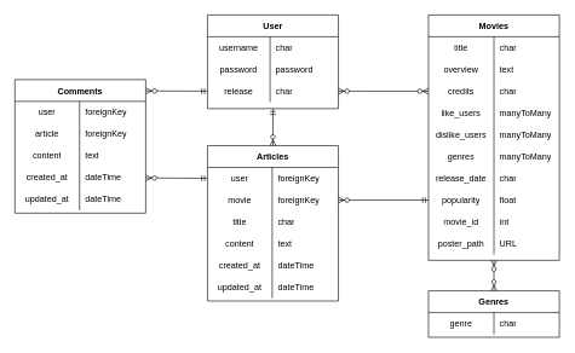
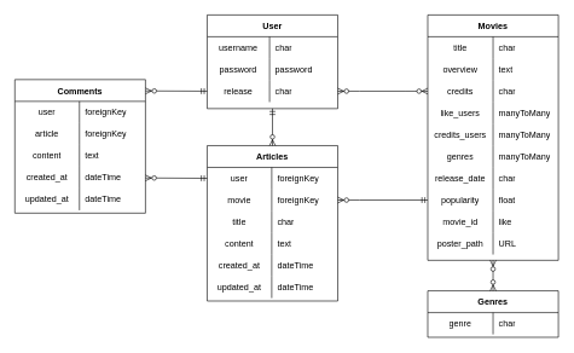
  <mxCell id="0" />
  <mxCell id="1" parent="0" />
  <mxCell id="2" value="User" style="shape=table;startSize=30;container=1;collapsible=0;childLayout=tableLayout;fixedRows=1;rowLines=0;fontStyle=1;" parent="1" vertex="1"><mxGeometry x="285" y="20" width="180" height="129" as="geometry" /></mxCell>
  <mxCell id="3" value="" style="shape=tableRow;horizontal=0;startSize=0;swimlaneHead=0;swimlaneBody=0;top=0;left=0;bottom=0;right=0;collapsible=0;dropTarget=0;fillColor=none;points=[[0,0.5],[1,0.5]];portConstraint=eastwest;" parent="2" vertex="1"><mxGeometry y="30" width="180" height="30" as="geometry" /></mxCell>
  <mxCell id="4" value="username" style="shape=partialRectangle;html=1;whiteSpace=wrap;connectable=0;fillColor=none;top=0;left=0;bottom=0;right=0;overflow=hidden;pointerEvents=1;" parent="3" vertex="1"><mxGeometry width="86" height="30" as="geometry"><mxRectangle width="86" height="30" as="alternateBounds" /></mxGeometry></mxCell>
  <mxCell id="5" value="char" style="shape=partialRectangle;html=1;whiteSpace=wrap;connectable=0;fillColor=none;top=0;left=0;bottom=0;right=0;align=left;spacingLeft=6;overflow=hidden;" parent="3" vertex="1"><mxGeometry x="86" width="94" height="30" as="geometry"><mxRectangle width="94" height="30" as="alternateBounds" /></mxGeometry></mxCell>
  <mxCell id="6" value="" style="shape=tableRow;horizontal=0;startSize=0;swimlaneHead=0;swimlaneBody=0;top=0;left=0;bottom=0;right=0;collapsible=0;dropTarget=0;fillColor=none;points=[[0,0.5],[1,0.5]];portConstraint=eastwest;" parent="2" vertex="1"><mxGeometry y="60" width="180" height="30" as="geometry" /></mxCell>
  <mxCell id="7" value="password" style="shape=partialRectangle;html=1;whiteSpace=wrap;connectable=0;fillColor=none;top=0;left=0;bottom=0;right=0;overflow=hidden;" parent="6" vertex="1"><mxGeometry width="86" height="30" as="geometry"><mxRectangle width="86" height="30" as="alternateBounds" /></mxGeometry></mxCell>
  <mxCell id="8" value="password" style="shape=partialRectangle;html=1;whiteSpace=wrap;connectable=0;fillColor=none;top=0;left=0;bottom=0;right=0;align=left;spacingLeft=6;overflow=hidden;" parent="6" vertex="1"><mxGeometry x="86" width="94" height="30" as="geometry"><mxRectangle width="94" height="30" as="alternateBounds" /></mxGeometry></mxCell>
  <mxCell id="9" value="" style="shape=tableRow;horizontal=0;startSize=0;swimlaneHead=0;swimlaneBody=0;top=0;left=0;bottom=0;right=0;collapsible=0;dropTarget=0;fillColor=none;points=[[0,0.5],[1,0.5]];portConstraint=eastwest;" parent="2" vertex="1"><mxGeometry y="90" width="180" height="30" as="geometry" /></mxCell>
  <mxCell id="10" value="release" style="shape=partialRectangle;html=1;whiteSpace=wrap;connectable=0;fillColor=none;top=0;left=0;bottom=0;right=0;overflow=hidden;" parent="9" vertex="1"><mxGeometry width="86" height="30" as="geometry"><mxRectangle width="86" height="30" as="alternateBounds" /></mxGeometry></mxCell>
  <mxCell id="11" value="char" style="shape=partialRectangle;html=1;whiteSpace=wrap;connectable=0;fillColor=none;top=0;left=0;bottom=0;right=0;align=left;spacingLeft=6;overflow=hidden;" parent="9" vertex="1"><mxGeometry x="86" width="94" height="30" as="geometry"><mxRectangle width="94" height="30" as="alternateBounds" /></mxGeometry></mxCell>
  <mxCell id="12" value="Movies" style="shape=table;startSize=30;container=1;collapsible=0;childLayout=tableLayout;fixedRows=1;rowLines=0;fontStyle=1;" parent="1" vertex="1"><mxGeometry x="589" y="20" width="180" height="338" as="geometry" /></mxCell>
  <mxCell id="13" value="" style="shape=tableRow;horizontal=0;startSize=0;swimlaneHead=0;swimlaneBody=0;top=0;left=0;bottom=0;right=0;collapsible=0;dropTarget=0;fillColor=none;points=[[0,0.5],[1,0.5]];portConstraint=eastwest;" parent="12" vertex="1"><mxGeometry y="30" width="180" height="30" as="geometry" /></mxCell>
  <mxCell id="14" value="title" style="shape=partialRectangle;html=1;whiteSpace=wrap;connectable=0;fillColor=none;top=0;left=0;bottom=0;right=0;overflow=hidden;pointerEvents=1;" parent="13" vertex="1"><mxGeometry width="90" height="30" as="geometry"><mxRectangle width="90" height="30" as="alternateBounds" /></mxGeometry></mxCell>
  <mxCell id="15" value="char" style="shape=partialRectangle;html=1;whiteSpace=wrap;connectable=0;fillColor=none;top=0;left=0;bottom=0;right=0;align=left;spacingLeft=6;overflow=hidden;" parent="13" vertex="1"><mxGeometry x="90" width="90" height="30" as="geometry"><mxRectangle width="90" height="30" as="alternateBounds" /></mxGeometry></mxCell>
  <mxCell id="16" value="" style="shape=tableRow;horizontal=0;startSize=0;swimlaneHead=0;swimlaneBody=0;top=0;left=0;bottom=0;right=0;collapsible=0;dropTarget=0;fillColor=none;points=[[0,0.5],[1,0.5]];portConstraint=eastwest;" parent="12" vertex="1"><mxGeometry y="60" width="180" height="30" as="geometry" /></mxCell>
  <mxCell id="17" value="overview" style="shape=partialRectangle;html=1;whiteSpace=wrap;connectable=0;fillColor=none;top=0;left=0;bottom=0;right=0;overflow=hidden;" parent="16" vertex="1"><mxGeometry width="90" height="30" as="geometry"><mxRectangle width="90" height="30" as="alternateBounds" /></mxGeometry></mxCell>
  <mxCell id="18" value="text" style="shape=partialRectangle;html=1;whiteSpace=wrap;connectable=0;fillColor=none;top=0;left=0;bottom=0;right=0;align=left;spacingLeft=6;overflow=hidden;" parent="16" vertex="1"><mxGeometry x="90" width="90" height="30" as="geometry"><mxRectangle width="90" height="30" as="alternateBounds" /></mxGeometry></mxCell>
  <mxCell id="19" value="" style="shape=tableRow;horizontal=0;startSize=0;swimlaneHead=0;swimlaneBody=0;top=0;left=0;bottom=0;right=0;collapsible=0;dropTarget=0;fillColor=none;points=[[0,0.5],[1,0.5]];portConstraint=eastwest;" vertex="1" parent="12"><mxGeometry y="90" width="180" height="30" as="geometry" /></mxCell>
  <mxCell id="20" value="credits" style="shape=partialRectangle;html=1;whiteSpace=wrap;connectable=0;fillColor=none;top=0;left=0;bottom=0;right=0;overflow=hidden;" vertex="1" parent="19"><mxGeometry width="90" height="30" as="geometry"><mxRectangle width="90" height="30" as="alternateBounds" /></mxGeometry></mxCell>
  <mxCell id="21" value="char" style="shape=partialRectangle;html=1;whiteSpace=wrap;connectable=0;fillColor=none;top=0;left=0;bottom=0;right=0;align=left;spacingLeft=6;overflow=hidden;" vertex="1" parent="19"><mxGeometry x="90" width="90" height="30" as="geometry"><mxRectangle width="90" height="30" as="alternateBounds" /></mxGeometry></mxCell>
  <mxCell id="22" value="" style="shape=tableRow;horizontal=0;startSize=0;swimlaneHead=0;swimlaneBody=0;top=0;left=0;bottom=0;right=0;collapsible=0;dropTarget=0;fillColor=none;points=[[0,0.5],[1,0.5]];portConstraint=eastwest;" parent="12" vertex="1"><mxGeometry y="120" width="180" height="30" as="geometry" /></mxCell>
  <mxCell id="23" value="like_users" style="shape=partialRectangle;html=1;whiteSpace=wrap;connectable=0;fillColor=none;top=0;left=0;bottom=0;right=0;overflow=hidden;" parent="22" vertex="1"><mxGeometry width="90" height="30" as="geometry"><mxRectangle width="90" height="30" as="alternateBounds" /></mxGeometry></mxCell>
  <mxCell id="24" value="manyToMany" style="shape=partialRectangle;html=1;whiteSpace=wrap;connectable=0;fillColor=none;top=0;left=0;bottom=0;right=0;align=left;spacingLeft=6;overflow=hidden;" parent="22" vertex="1"><mxGeometry x="90" width="90" height="30" as="geometry"><mxRectangle width="90" height="30" as="alternateBounds" /></mxGeometry></mxCell>
  <mxCell id="25" value="" style="shape=tableRow;horizontal=0;startSize=0;swimlaneHead=0;swimlaneBody=0;top=0;left=0;bottom=0;right=0;collapsible=0;dropTarget=0;fillColor=none;points=[[0,0.5],[1,0.5]];portConstraint=eastwest;" vertex="1" parent="12"><mxGeometry y="150" width="180" height="30" as="geometry" /></mxCell>
- <mxCell id="26" value="dislike_users" style="shape=partialRectangle;html=1;whiteSpace=wrap;connectable=0;fillColor=none;top=0;left=0;bottom=0;right=0;overflow=hidden;" vertex="1" parent="25"><mxGeometry width="90" height="30" as="geometry"><mxRectangle width="90" height="30" as="alternateBounds" /></mxGeometry></mxCell>
+ <mxCell id="26" value="credits_users" style="shape=partialRectangle;html=1;whiteSpace=wrap;connectable=0;fillColor=none;top=0;left=0;bottom=0;right=0;overflow=hidden;" vertex="1" parent="25"><mxGeometry width="90" height="30" as="geometry"><mxRectangle width="90" height="30" as="alternateBounds" /></mxGeometry></mxCell>
  <mxCell id="27" value="manyToMany" style="shape=partialRectangle;html=1;whiteSpace=wrap;connectable=0;fillColor=none;top=0;left=0;bottom=0;right=0;align=left;spacingLeft=6;overflow=hidden;" vertex="1" parent="25"><mxGeometry x="90" width="90" height="30" as="geometry"><mxRectangle width="90" height="30" as="alternateBounds" /></mxGeometry></mxCell>
  <mxCell id="28" value="" style="shape=tableRow;horizontal=0;startSize=0;swimlaneHead=0;swimlaneBody=0;top=0;left=0;bottom=0;right=0;collapsible=0;dropTarget=0;fillColor=none;points=[[0,0.5],[1,0.5]];portConstraint=eastwest;" parent="12" vertex="1"><mxGeometry y="180" width="180" height="30" as="geometry" /></mxCell>
  <mxCell id="29" value="genres" style="shape=partialRectangle;html=1;whiteSpace=wrap;connectable=0;fillColor=none;top=0;left=0;bottom=0;right=0;overflow=hidden;" parent="28" vertex="1"><mxGeometry width="90" height="30" as="geometry"><mxRectangle width="90" height="30" as="alternateBounds" /></mxGeometry></mxCell>
  <mxCell id="30" value="manyToMany" style="shape=partialRectangle;html=1;whiteSpace=wrap;connectable=0;fillColor=none;top=0;left=0;bottom=0;right=0;align=left;spacingLeft=6;overflow=hidden;" parent="28" vertex="1"><mxGeometry x="90" width="90" height="30" as="geometry"><mxRectangle width="90" height="30" as="alternateBounds" /></mxGeometry></mxCell>
  <mxCell id="31" value="" style="shape=tableRow;horizontal=0;startSize=0;swimlaneHead=0;swimlaneBody=0;top=0;left=0;bottom=0;right=0;collapsible=0;dropTarget=0;fillColor=none;points=[[0,0.5],[1,0.5]];portConstraint=eastwest;" parent="12" vertex="1"><mxGeometry y="210" width="180" height="30" as="geometry" /></mxCell>
  <mxCell id="32" value="release_date" style="shape=partialRectangle;html=1;whiteSpace=wrap;connectable=0;fillColor=none;top=0;left=0;bottom=0;right=0;overflow=hidden;" parent="31" vertex="1"><mxGeometry width="90" height="30" as="geometry"><mxRectangle width="90" height="30" as="alternateBounds" /></mxGeometry></mxCell>
  <mxCell id="33" value="char" style="shape=partialRectangle;html=1;whiteSpace=wrap;connectable=0;fillColor=none;top=0;left=0;bottom=0;right=0;align=left;spacingLeft=6;overflow=hidden;" parent="31" vertex="1"><mxGeometry x="90" width="90" height="30" as="geometry"><mxRectangle width="90" height="30" as="alternateBounds" /></mxGeometry></mxCell>
  <mxCell id="34" value="" style="shape=tableRow;horizontal=0;startSize=0;swimlaneHead=0;swimlaneBody=0;top=0;left=0;bottom=0;right=0;collapsible=0;dropTarget=0;fillColor=none;points=[[0,0.5],[1,0.5]];portConstraint=eastwest;" parent="12" vertex="1"><mxGeometry y="240" width="180" height="30" as="geometry" /></mxCell>
  <mxCell id="35" value="popularity" style="shape=partialRectangle;html=1;whiteSpace=wrap;connectable=0;fillColor=none;top=0;left=0;bottom=0;right=0;overflow=hidden;" parent="34" vertex="1"><mxGeometry width="90" height="30" as="geometry"><mxRectangle width="90" height="30" as="alternateBounds" /></mxGeometry></mxCell>
  <mxCell id="36" value="float" style="shape=partialRectangle;html=1;whiteSpace=wrap;connectable=0;fillColor=none;top=0;left=0;bottom=0;right=0;align=left;spacingLeft=6;overflow=hidden;" parent="34" vertex="1"><mxGeometry x="90" width="90" height="30" as="geometry"><mxRectangle width="90" height="30" as="alternateBounds" /></mxGeometry></mxCell>
  <mxCell id="37" value="" style="shape=tableRow;horizontal=0;startSize=0;swimlaneHead=0;swimlaneBody=0;top=0;left=0;bottom=0;right=0;collapsible=0;dropTarget=0;fillColor=none;points=[[0,0.5],[1,0.5]];portConstraint=eastwest;" parent="12" vertex="1"><mxGeometry y="270" width="180" height="30" as="geometry" /></mxCell>
  <mxCell id="38" value="movie_id" style="shape=partialRectangle;html=1;whiteSpace=wrap;connectable=0;fillColor=none;top=0;left=0;bottom=0;right=0;overflow=hidden;" parent="37" vertex="1"><mxGeometry width="90" height="30" as="geometry"><mxRectangle width="90" height="30" as="alternateBounds" /></mxGeometry></mxCell>
- <mxCell id="39" value="int" style="shape=partialRectangle;html=1;whiteSpace=wrap;connectable=0;fillColor=none;top=0;left=0;bottom=0;right=0;align=left;spacingLeft=6;overflow=hidden;" parent="37" vertex="1"><mxGeometry x="90" width="90" height="30" as="geometry"><mxRectangle width="90" height="30" as="alternateBounds" /></mxGeometry></mxCell>
+ <mxCell id="39" value="like" style="shape=partialRectangle;html=1;whiteSpace=wrap;connectable=0;fillColor=none;top=0;left=0;bottom=0;right=0;align=left;spacingLeft=6;overflow=hidden;" parent="37" vertex="1"><mxGeometry x="90" width="90" height="30" as="geometry"><mxRectangle width="90" height="30" as="alternateBounds" /></mxGeometry></mxCell>
  <mxCell id="40" value="" style="shape=tableRow;horizontal=0;startSize=0;swimlaneHead=0;swimlaneBody=0;top=0;left=0;bottom=0;right=0;collapsible=0;dropTarget=0;fillColor=none;points=[[0,0.5],[1,0.5]];portConstraint=eastwest;" parent="12" vertex="1"><mxGeometry y="300" width="180" height="30" as="geometry" /></mxCell>
  <mxCell id="41" value="poster_path" style="shape=partialRectangle;html=1;whiteSpace=wrap;connectable=0;fillColor=none;top=0;left=0;bottom=0;right=0;overflow=hidden;" parent="40" vertex="1"><mxGeometry width="90" height="30" as="geometry"><mxRectangle width="90" height="30" as="alternateBounds" /></mxGeometry></mxCell>
  <mxCell id="42" value="URL" style="shape=partialRectangle;html=1;whiteSpace=wrap;connectable=0;fillColor=none;top=0;left=0;bottom=0;right=0;align=left;spacingLeft=6;overflow=hidden;" parent="40" vertex="1"><mxGeometry x="90" width="90" height="30" as="geometry"><mxRectangle width="90" height="30" as="alternateBounds" /></mxGeometry></mxCell>
  <mxCell id="43" value="Articles" style="shape=table;startSize=30;container=1;collapsible=0;childLayout=tableLayout;fixedRows=1;rowLines=0;fontStyle=1;" parent="1" vertex="1"><mxGeometry x="285" y="200" width="180" height="214" as="geometry" /></mxCell>
  <mxCell id="44" value="" style="shape=tableRow;horizontal=0;startSize=0;swimlaneHead=0;swimlaneBody=0;top=0;left=0;bottom=0;right=0;collapsible=0;dropTarget=0;fillColor=none;points=[[0,0.5],[1,0.5]];portConstraint=eastwest;" parent="43" vertex="1"><mxGeometry y="30" width="180" height="30" as="geometry" /></mxCell>
  <mxCell id="45" value="user" style="shape=partialRectangle;html=1;whiteSpace=wrap;connectable=0;fillColor=none;top=0;left=0;bottom=0;right=0;overflow=hidden;" parent="44" vertex="1"><mxGeometry width="89" height="30" as="geometry"><mxRectangle width="89" height="30" as="alternateBounds" /></mxGeometry></mxCell>
  <mxCell id="46" value="foreignKey" style="shape=partialRectangle;html=1;whiteSpace=wrap;connectable=0;fillColor=none;top=0;left=0;bottom=0;right=0;align=left;spacingLeft=6;overflow=hidden;" parent="44" vertex="1"><mxGeometry x="89" width="91" height="30" as="geometry"><mxRectangle width="91" height="30" as="alternateBounds" /></mxGeometry></mxCell>
  <mxCell id="47" value="" style="shape=tableRow;horizontal=0;startSize=0;swimlaneHead=0;swimlaneBody=0;top=0;left=0;bottom=0;right=0;collapsible=0;dropTarget=0;fillColor=none;points=[[0,0.5],[1,0.5]];portConstraint=eastwest;" parent="43" vertex="1"><mxGeometry y="60" width="180" height="30" as="geometry" /></mxCell>
  <mxCell id="48" value="movie" style="shape=partialRectangle;html=1;whiteSpace=wrap;connectable=0;fillColor=none;top=0;left=0;bottom=0;right=0;overflow=hidden;" parent="47" vertex="1"><mxGeometry width="89" height="30" as="geometry"><mxRectangle width="89" height="30" as="alternateBounds" /></mxGeometry></mxCell>
  <mxCell id="49" value="foreignKey" style="shape=partialRectangle;html=1;whiteSpace=wrap;connectable=0;fillColor=none;top=0;left=0;bottom=0;right=0;align=left;spacingLeft=6;overflow=hidden;" parent="47" vertex="1"><mxGeometry x="89" width="91" height="30" as="geometry"><mxRectangle width="91" height="30" as="alternateBounds" /></mxGeometry></mxCell>
  <mxCell id="50" value="" style="shape=tableRow;horizontal=0;startSize=0;swimlaneHead=0;swimlaneBody=0;top=0;left=0;bottom=0;right=0;collapsible=0;dropTarget=0;fillColor=none;points=[[0,0.5],[1,0.5]];portConstraint=eastwest;" parent="43" vertex="1"><mxGeometry y="90" width="180" height="30" as="geometry" /></mxCell>
  <mxCell id="51" value="title" style="shape=partialRectangle;html=1;whiteSpace=wrap;connectable=0;fillColor=none;top=0;left=0;bottom=0;right=0;overflow=hidden;pointerEvents=1;" parent="50" vertex="1"><mxGeometry width="89" height="30" as="geometry"><mxRectangle width="89" height="30" as="alternateBounds" /></mxGeometry></mxCell>
  <mxCell id="52" value="char" style="shape=partialRectangle;html=1;whiteSpace=wrap;connectable=0;fillColor=none;top=0;left=0;bottom=0;right=0;align=left;spacingLeft=6;overflow=hidden;" parent="50" vertex="1"><mxGeometry x="89" width="91" height="30" as="geometry"><mxRectangle width="91" height="30" as="alternateBounds" /></mxGeometry></mxCell>
  <mxCell id="53" value="" style="shape=tableRow;horizontal=0;startSize=0;swimlaneHead=0;swimlaneBody=0;top=0;left=0;bottom=0;right=0;collapsible=0;dropTarget=0;fillColor=none;points=[[0,0.5],[1,0.5]];portConstraint=eastwest;" parent="43" vertex="1"><mxGeometry y="120" width="180" height="30" as="geometry" /></mxCell>
  <mxCell id="54" value="content" style="shape=partialRectangle;html=1;whiteSpace=wrap;connectable=0;fillColor=none;top=0;left=0;bottom=0;right=0;overflow=hidden;" parent="53" vertex="1"><mxGeometry width="89" height="30" as="geometry"><mxRectangle width="89" height="30" as="alternateBounds" /></mxGeometry></mxCell>
  <mxCell id="55" value="text" style="shape=partialRectangle;html=1;whiteSpace=wrap;connectable=0;fillColor=none;top=0;left=0;bottom=0;right=0;align=left;spacingLeft=6;overflow=hidden;" parent="53" vertex="1"><mxGeometry x="89" width="91" height="30" as="geometry"><mxRectangle width="91" height="30" as="alternateBounds" /></mxGeometry></mxCell>
  <mxCell id="56" value="" style="shape=tableRow;horizontal=0;startSize=0;swimlaneHead=0;swimlaneBody=0;top=0;left=0;bottom=0;right=0;collapsible=0;dropTarget=0;fillColor=none;points=[[0,0.5],[1,0.5]];portConstraint=eastwest;" parent="43" vertex="1"><mxGeometry y="150" width="180" height="30" as="geometry" /></mxCell>
  <mxCell id="57" value="created_at" style="shape=partialRectangle;html=1;whiteSpace=wrap;connectable=0;fillColor=none;top=0;left=0;bottom=0;right=0;overflow=hidden;" parent="56" vertex="1"><mxGeometry width="89" height="30" as="geometry"><mxRectangle width="89" height="30" as="alternateBounds" /></mxGeometry></mxCell>
  <mxCell id="58" value="dateTime" style="shape=partialRectangle;html=1;whiteSpace=wrap;connectable=0;fillColor=none;top=0;left=0;bottom=0;right=0;align=left;spacingLeft=6;overflow=hidden;" parent="56" vertex="1"><mxGeometry x="89" width="91" height="30" as="geometry"><mxRectangle width="91" height="30" as="alternateBounds" /></mxGeometry></mxCell>
  <mxCell id="59" value="" style="shape=tableRow;horizontal=0;startSize=0;swimlaneHead=0;swimlaneBody=0;top=0;left=0;bottom=0;right=0;collapsible=0;dropTarget=0;fillColor=none;points=[[0,0.5],[1,0.5]];portConstraint=eastwest;" parent="43" vertex="1"><mxGeometry y="180" width="180" height="30" as="geometry" /></mxCell>
  <mxCell id="60" value="updated_at" style="shape=partialRectangle;html=1;whiteSpace=wrap;connectable=0;fillColor=none;top=0;left=0;bottom=0;right=0;overflow=hidden;" parent="59" vertex="1"><mxGeometry width="89" height="30" as="geometry"><mxRectangle width="89" height="30" as="alternateBounds" /></mxGeometry></mxCell>
  <mxCell id="61" value="dateTime" style="shape=partialRectangle;html=1;whiteSpace=wrap;connectable=0;fillColor=none;top=0;left=0;bottom=0;right=0;align=left;spacingLeft=6;overflow=hidden;" parent="59" vertex="1"><mxGeometry x="89" width="91" height="30" as="geometry"><mxRectangle width="91" height="30" as="alternateBounds" /></mxGeometry></mxCell>
  <mxCell id="62" value="Comments" style="shape=table;startSize=30;container=1;collapsible=0;childLayout=tableLayout;fixedRows=1;rowLines=0;fontStyle=1;" parent="1" vertex="1"><mxGeometry x="20" y="109" width="180" height="184" as="geometry" /></mxCell>
  <mxCell id="63" value="" style="shape=tableRow;horizontal=0;startSize=0;swimlaneHead=0;swimlaneBody=0;top=0;left=0;bottom=0;right=0;collapsible=0;dropTarget=0;fillColor=none;points=[[0,0.5],[1,0.5]];portConstraint=eastwest;" parent="62" vertex="1"><mxGeometry y="30" width="180" height="30" as="geometry" /></mxCell>
  <mxCell id="64" value="user" style="shape=partialRectangle;html=1;whiteSpace=wrap;connectable=0;fillColor=none;top=0;left=0;bottom=0;right=0;overflow=hidden;" parent="63" vertex="1"><mxGeometry width="89" height="30" as="geometry"><mxRectangle width="89" height="30" as="alternateBounds" /></mxGeometry></mxCell>
  <mxCell id="65" value="foreignKey" style="shape=partialRectangle;html=1;whiteSpace=wrap;connectable=0;fillColor=none;top=0;left=0;bottom=0;right=0;align=left;spacingLeft=6;overflow=hidden;" parent="63" vertex="1"><mxGeometry x="89" width="91" height="30" as="geometry"><mxRectangle width="91" height="30" as="alternateBounds" /></mxGeometry></mxCell>
  <mxCell id="66" value="" style="shape=tableRow;horizontal=0;startSize=0;swimlaneHead=0;swimlaneBody=0;top=0;left=0;bottom=0;right=0;collapsible=0;dropTarget=0;fillColor=none;points=[[0,0.5],[1,0.5]];portConstraint=eastwest;" parent="62" vertex="1"><mxGeometry y="60" width="180" height="30" as="geometry" /></mxCell>
  <mxCell id="67" value="article" style="shape=partialRectangle;html=1;whiteSpace=wrap;connectable=0;fillColor=none;top=0;left=0;bottom=0;right=0;overflow=hidden;" parent="66" vertex="1"><mxGeometry width="89" height="30" as="geometry"><mxRectangle width="89" height="30" as="alternateBounds" /></mxGeometry></mxCell>
  <mxCell id="68" value="foreignKey" style="shape=partialRectangle;html=1;whiteSpace=wrap;connectable=0;fillColor=none;top=0;left=0;bottom=0;right=0;align=left;spacingLeft=6;overflow=hidden;" parent="66" vertex="1"><mxGeometry x="89" width="91" height="30" as="geometry"><mxRectangle width="91" height="30" as="alternateBounds" /></mxGeometry></mxCell>
  <mxCell id="69" value="" style="shape=tableRow;horizontal=0;startSize=0;swimlaneHead=0;swimlaneBody=0;top=0;left=0;bottom=0;right=0;collapsible=0;dropTarget=0;fillColor=none;points=[[0,0.5],[1,0.5]];portConstraint=eastwest;" parent="62" vertex="1"><mxGeometry y="90" width="180" height="30" as="geometry" /></mxCell>
  <mxCell id="70" value="content" style="shape=partialRectangle;html=1;whiteSpace=wrap;connectable=0;fillColor=none;top=0;left=0;bottom=0;right=0;overflow=hidden;pointerEvents=1;" parent="69" vertex="1"><mxGeometry width="89" height="30" as="geometry"><mxRectangle width="89" height="30" as="alternateBounds" /></mxGeometry></mxCell>
  <mxCell id="71" value="text" style="shape=partialRectangle;html=1;whiteSpace=wrap;connectable=0;fillColor=none;top=0;left=0;bottom=0;right=0;align=left;spacingLeft=6;overflow=hidden;" parent="69" vertex="1"><mxGeometry x="89" width="91" height="30" as="geometry"><mxRectangle width="91" height="30" as="alternateBounds" /></mxGeometry></mxCell>
  <mxCell id="72" value="" style="shape=tableRow;horizontal=0;startSize=0;swimlaneHead=0;swimlaneBody=0;top=0;left=0;bottom=0;right=0;collapsible=0;dropTarget=0;fillColor=none;points=[[0,0.5],[1,0.5]];portConstraint=eastwest;" parent="62" vertex="1"><mxGeometry y="120" width="180" height="30" as="geometry" /></mxCell>
  <mxCell id="73" value="created_at" style="shape=partialRectangle;html=1;whiteSpace=wrap;connectable=0;fillColor=none;top=0;left=0;bottom=0;right=0;overflow=hidden;" parent="72" vertex="1"><mxGeometry width="89" height="30" as="geometry"><mxRectangle width="89" height="30" as="alternateBounds" /></mxGeometry></mxCell>
  <mxCell id="74" value="dateTime" style="shape=partialRectangle;html=1;whiteSpace=wrap;connectable=0;fillColor=none;top=0;left=0;bottom=0;right=0;align=left;spacingLeft=6;overflow=hidden;" parent="72" vertex="1"><mxGeometry x="89" width="91" height="30" as="geometry"><mxRectangle width="91" height="30" as="alternateBounds" /></mxGeometry></mxCell>
  <mxCell id="75" value="" style="shape=tableRow;horizontal=0;startSize=0;swimlaneHead=0;swimlaneBody=0;top=0;left=0;bottom=0;right=0;collapsible=0;dropTarget=0;fillColor=none;points=[[0,0.5],[1,0.5]];portConstraint=eastwest;" parent="62" vertex="1"><mxGeometry y="150" width="180" height="30" as="geometry" /></mxCell>
  <mxCell id="76" value="updated_at" style="shape=partialRectangle;html=1;whiteSpace=wrap;connectable=0;fillColor=none;top=0;left=0;bottom=0;right=0;overflow=hidden;" parent="75" vertex="1"><mxGeometry width="89" height="30" as="geometry"><mxRectangle width="89" height="30" as="alternateBounds" /></mxGeometry></mxCell>
  <mxCell id="77" value="dateTime" style="shape=partialRectangle;html=1;whiteSpace=wrap;connectable=0;fillColor=none;top=0;left=0;bottom=0;right=0;align=left;spacingLeft=6;overflow=hidden;" parent="75" vertex="1"><mxGeometry x="89" width="91" height="30" as="geometry"><mxRectangle width="91" height="30" as="alternateBounds" /></mxGeometry></mxCell>
  <mxCell id="78" value="Genres" style="shape=table;startSize=30;container=1;collapsible=0;childLayout=tableLayout;fixedRows=1;rowLines=0;fontStyle=1;" parent="1" vertex="1"><mxGeometry x="589" y="400" width="180" height="64" as="geometry" /></mxCell>
  <mxCell id="79" value="" style="shape=tableRow;horizontal=0;startSize=0;swimlaneHead=0;swimlaneBody=0;top=0;left=0;bottom=0;right=0;collapsible=0;dropTarget=0;fillColor=none;points=[[0,0.5],[1,0.5]];portConstraint=eastwest;" parent="78" vertex="1"><mxGeometry y="30" width="180" height="30" as="geometry" /></mxCell>
  <mxCell id="80" value="genre" style="shape=partialRectangle;html=1;whiteSpace=wrap;connectable=0;fillColor=none;top=0;left=0;bottom=0;right=0;overflow=hidden;" parent="79" vertex="1"><mxGeometry width="90" height="30" as="geometry"><mxRectangle width="90" height="30" as="alternateBounds" /></mxGeometry></mxCell>
  <mxCell id="81" value="char" style="shape=partialRectangle;html=1;whiteSpace=wrap;connectable=0;fillColor=none;top=0;left=0;bottom=0;right=0;align=left;spacingLeft=6;overflow=hidden;" parent="79" vertex="1"><mxGeometry x="90" width="90" height="30" as="geometry"><mxRectangle width="90" height="30" as="alternateBounds" /></mxGeometry></mxCell>
  <mxCell id="82" value="" style="edgeStyle=entityRelationEdgeStyle;fontSize=12;html=1;endArrow=ERzeroToMany;endFill=1;startArrow=ERzeroToMany;rounded=0;exitX=1;exitY=0.5;exitDx=0;exitDy=0;" parent="1" source="9" target="19" edge="1"><mxGeometry width="100" height="100" relative="1" as="geometry"><mxPoint x="425" y="275" as="sourcePoint" /><mxPoint x="528" y="275" as="targetPoint" /></mxGeometry></mxCell>
  <mxCell id="83" value="" style="edgeStyle=entityRelationEdgeStyle;fontSize=12;html=1;endArrow=ERzeroToMany;startArrow=ERmandOne;rounded=0;entryX=1;entryY=0.5;entryDx=0;entryDy=0;exitX=0;exitY=0.5;exitDx=0;exitDy=0;" parent="1" source="34" target="47" edge="1"><mxGeometry width="100" height="100" relative="1" as="geometry"><mxPoint x="524" y="235" as="sourcePoint" /><mxPoint x="908" y="328" as="targetPoint" /></mxGeometry></mxCell>
  <mxCell id="84" value="" style="fontSize=12;html=1;endArrow=ERzeroToMany;startArrow=ERmandOne;rounded=0;exitX=0.5;exitY=1;exitDx=0;exitDy=0;entryX=0.5;entryY=0;entryDx=0;entryDy=0;" parent="1" source="2" target="43" edge="1"><mxGeometry width="100" height="100" relative="1" as="geometry"><mxPoint x="482" y="212" as="sourcePoint" /><mxPoint x="582" y="112" as="targetPoint" /></mxGeometry></mxCell>
  <mxCell id="85" value="" style="fontSize=12;html=1;endArrow=ERzeroToMany;endFill=1;startArrow=ERzeroToMany;rounded=0;exitX=0.5;exitY=0;exitDx=0;exitDy=0;entryX=0.5;entryY=1;entryDx=0;entryDy=0;" parent="1" source="78" target="12" edge="1"><mxGeometry width="100" height="100" relative="1" as="geometry"><mxPoint x="827" y="364" as="sourcePoint" /><mxPoint x="927" y="264" as="targetPoint" /></mxGeometry></mxCell>
  <mxCell id="86" value="" style="fontSize=12;html=1;endArrow=ERzeroToMany;startArrow=ERmandOne;rounded=0;exitX=0;exitY=0.5;exitDx=0;exitDy=0;entryX=1.001;entryY=0.085;entryDx=0;entryDy=0;entryPerimeter=0;" parent="1" source="9" target="62" edge="1"><mxGeometry width="100" height="100" relative="1" as="geometry"><mxPoint x="206" y="518" as="sourcePoint" /><mxPoint x="306" y="418" as="targetPoint" /></mxGeometry></mxCell>
  <mxCell id="87" value="" style="fontSize=12;html=1;endArrow=ERzeroToMany;startArrow=ERmandOne;rounded=0;exitX=0;exitY=0.5;exitDx=0;exitDy=0;" parent="1" source="44" target="72" edge="1"><mxGeometry width="100" height="100" relative="1" as="geometry"><mxPoint x="146" y="523" as="sourcePoint" /><mxPoint x="246" y="423" as="targetPoint" /></mxGeometry></mxCell>
